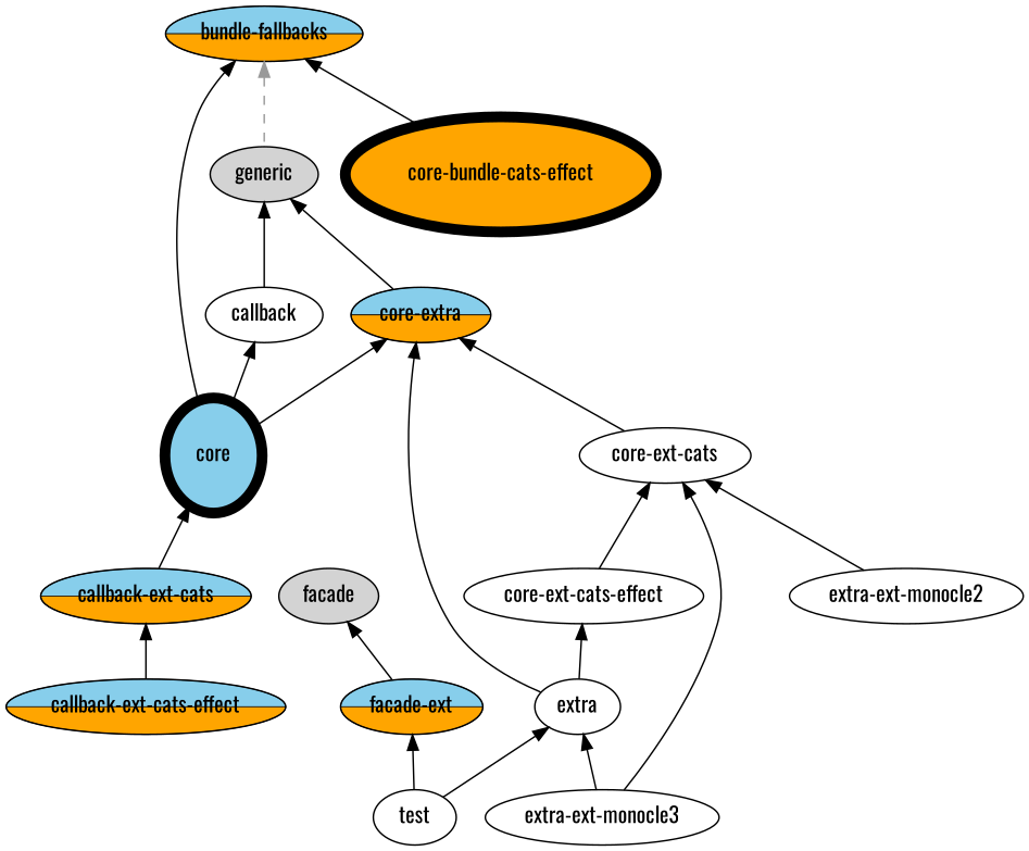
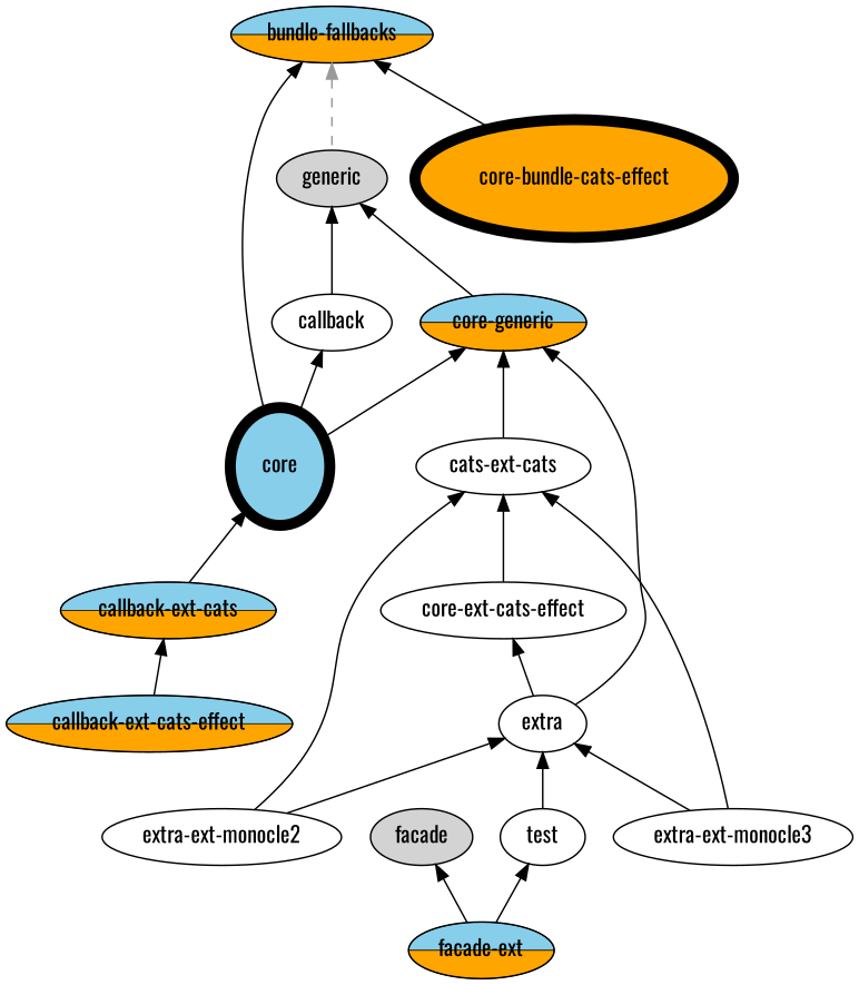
  digraph {
    fontname=Oswald
    node [fillcolor="skyblue:orange" fontname=Oswald style="rounded,wedged"]
    edge [dir=back fontname=Oswald]
    n1 [label="bundle-fallbacks"]
    n2 [label="facade-ext"]
-   n3 [label="core-extra"]
+   n3 [label="core-generic"]
    extra [fillcolor=darkolivegreen2]
    n5 [fillcolor=darkolivegreen2 label=test]
    callback [fillcolor=skyblue]
    n7 [fillcolor=skyblue label=" \n core \n " penwidth=7 style="bold,filled"]
-   n8 [fillcolor=yellow2 label="core-ext-cats"]
+   n8 [fillcolor=yellow2 label="cats-ext-cats"]
    n9 [fillcolor=yellow2 label="extra-ext-monocle2"]
    n10 [fillcolor=yellow2 label="extra-ext-monocle3"]
    n11 [fillcolor=orange label="core-ext-cats-effect"]
    n12 [fillcolor=orange label=" \n core-bundle-cats-effect \n " penwidth=7 style="bold,filled"]
    n13 [label="callback-ext-cats"]
    n14 [label="callback-ext-cats-effect"]
    n15 [label=generic style=filled fillcolor=""]
    facade [style=filled fillcolor=""]
    subgraph sub_1 {
      n1
      n2
      n3
      extra
      n5
      callback
      n7
      n8
      n9
      n10
      n11
      n12
      n13
      n14
    }
    n1 -> n7
    n1 -> n12
    n1 -> n15 [color="#999999" style=dashed]
-   n2 -> n5
+   n5 -> n2
    n3 -> extra
    n3 -> n7
    n3 -> n8
    extra -> n5
+   extra -> n9
    extra -> n10
    callback -> n7
    n7 -> n13
    n8 -> n9
    n8 -> n10
    n8 -> n11
    n11 -> extra
    n13 -> n14
    n15 -> n3
    n15 -> callback
    facade -> n2
  }
